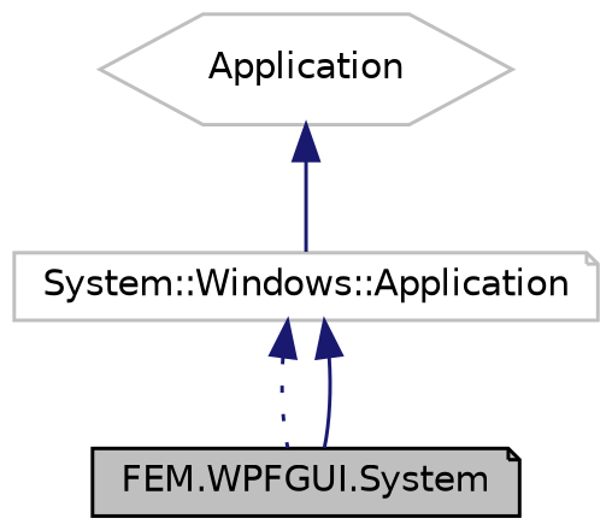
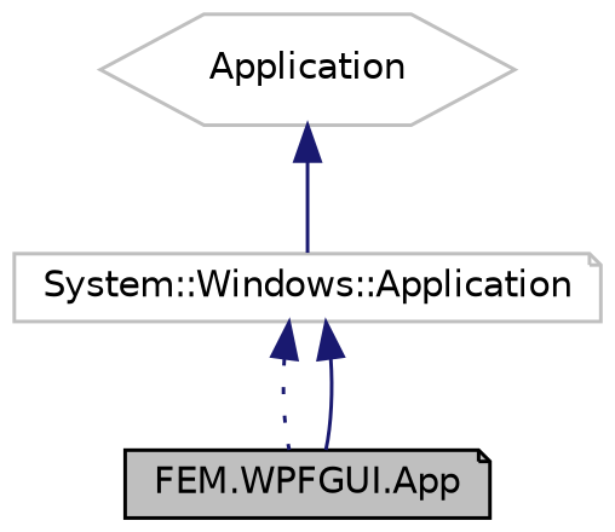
  digraph {
    node [color=grey75 fillcolor=white fontname=Helvetica fontsize=10 shape=note style=filled]
    edge [color=midnightblue dir=back fontname=Helvetica fontsize=10 labelfontname=Helvetica labelfontsize=10 style=solid]
-   n1 [color=black fillcolor=grey75 fontcolor=black height=0.2 label="FEM.WPFGUI.System" width=0.4]
+   n1 [color=black fillcolor=grey75 fontcolor=black height=0.2 label="FEM.WPFGUI.App" width=0.4]
    n2 [height=0.2 label=Application shape=hexagon width=0.4]
    n3 [height=0.2 label="System::Windows::Application" width=0.4]
    n2 -> n3
    n3 -> n1 [style=dotted]
    n3 -> n1
  }
